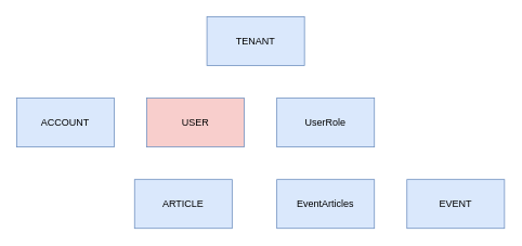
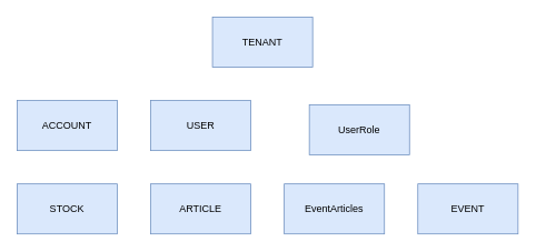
  <mxCell id="0" />
  <mxCell id="1" parent="0" />
  <mxCell id="2" value="TENANT" style="rounded=0;whiteSpace=wrap;html=1;fillColor=#dae8fc;strokeColor=#6c8ebf;" vertex="1" parent="1"><mxGeometry x="254" y="20" width="120" height="60" as="geometry" /></mxCell>
  <mxCell id="3" value="ACCOUNT" style="rounded=0;whiteSpace=wrap;html=1;fillColor=#dae8fc;strokeColor=#6c8ebf;" vertex="1" parent="1"><mxGeometry x="20" y="120" width="120" height="60" as="geometry" /></mxCell>
- <mxCell id="4" value="USER" style="rounded=0;whiteSpace=wrap;html=1;fillColor=#f8cecc;strokeColor=#6c8ebf;" vertex="1" parent="1"><mxGeometry x="180" y="120" width="120" height="60" as="geometry" /></mxCell>
- <mxCell id="5" value="UserRole" style="rounded=0;whiteSpace=wrap;html=1;fillColor=#dae8fc;strokeColor=#6c8ebf;" vertex="1" parent="1"><mxGeometry x="340" y="120" width="120" height="60" as="geometry" /></mxCell>
- <mxCell id="7" value="ARTICLE" style="rounded=0;whiteSpace=wrap;html=1;fillColor=#dae8fc;strokeColor=#6c8ebf;" vertex="1" parent="1"><mxGeometry x="165" y="220" width="120" height="60" as="geometry" /></mxCell>
+ <mxCell id="4" value="USER" style="rounded=0;whiteSpace=wrap;html=1;fillColor=#dae8fc;strokeColor=#6c8ebf;" vertex="1" parent="1"><mxGeometry x="180" y="120" width="120" height="60" as="geometry" /></mxCell>
+ <mxCell id="5" value="UserRole" style="rounded=0;whiteSpace=wrap;html=1;fillColor=#dae8fc;strokeColor=#6c8ebf;" vertex="1" parent="1"><mxGeometry x="370" y="125" width="120" height="60" as="geometry" /></mxCell>
+ <mxCell id="6" value="STOCK" style="rounded=0;whiteSpace=wrap;html=1;fillColor=#dae8fc;strokeColor=#6c8ebf;" vertex="1" parent="1"><mxGeometry x="20" y="220" width="120" height="60" as="geometry" /></mxCell>
+ <mxCell id="7" value="ARTICLE" style="rounded=0;whiteSpace=wrap;html=1;fillColor=#dae8fc;strokeColor=#6c8ebf;" vertex="1" parent="1"><mxGeometry x="180" y="220" width="120" height="60" as="geometry" /></mxCell>
  <mxCell id="8" value="EVENT" style="rounded=0;whiteSpace=wrap;html=1;fillColor=#dae8fc;strokeColor=#6c8ebf;" vertex="1" parent="1"><mxGeometry x="500" y="220" width="120" height="60" as="geometry" /></mxCell>
  <mxCell id="9" value="EventArticles" style="rounded=0;whiteSpace=wrap;html=1;fillColor=#dae8fc;strokeColor=#6c8ebf;" vertex="1" parent="1"><mxGeometry x="340" y="220" width="120" height="60" as="geometry" /></mxCell>
